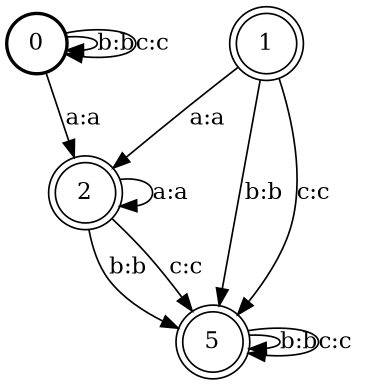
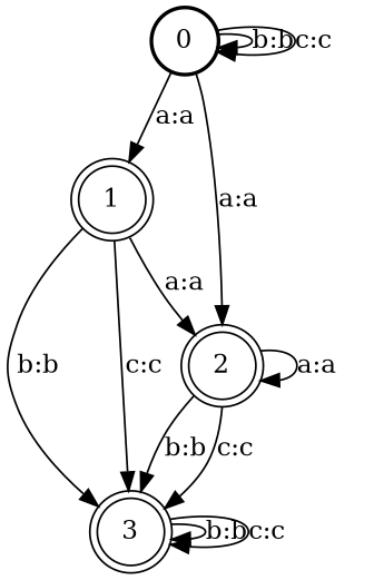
  digraph {
    nodesep=0.25
    rankdir=TB
    ranksep=0.4
    node [fontsize=14 shape=doublecircle style=solid]
    edge [fontsize=14]
    n1 [label=0 shape=circle style=bold]
    n2 [label=1]
    n3 [label=2]
-   n4 [label=5]
+   n4 [label=3]
    n1 -> n1 [label="b:b"]
    n1 -> n1 [label="c:c"]
+   n1 -> n2 [label="a:a"]
    n1 -> n3 [label="a:a"]
    n2 -> n3 [label="a:a"]
    n2 -> n4 [label="b:b"]
    n2 -> n4 [label="c:c"]
    n3 -> n3 [label="a:a"]
    n3 -> n4 [label="b:b"]
    n3 -> n4 [label="c:c"]
    n4 -> n4 [label="b:b"]
    n4 -> n4 [label="c:c"]
  }
